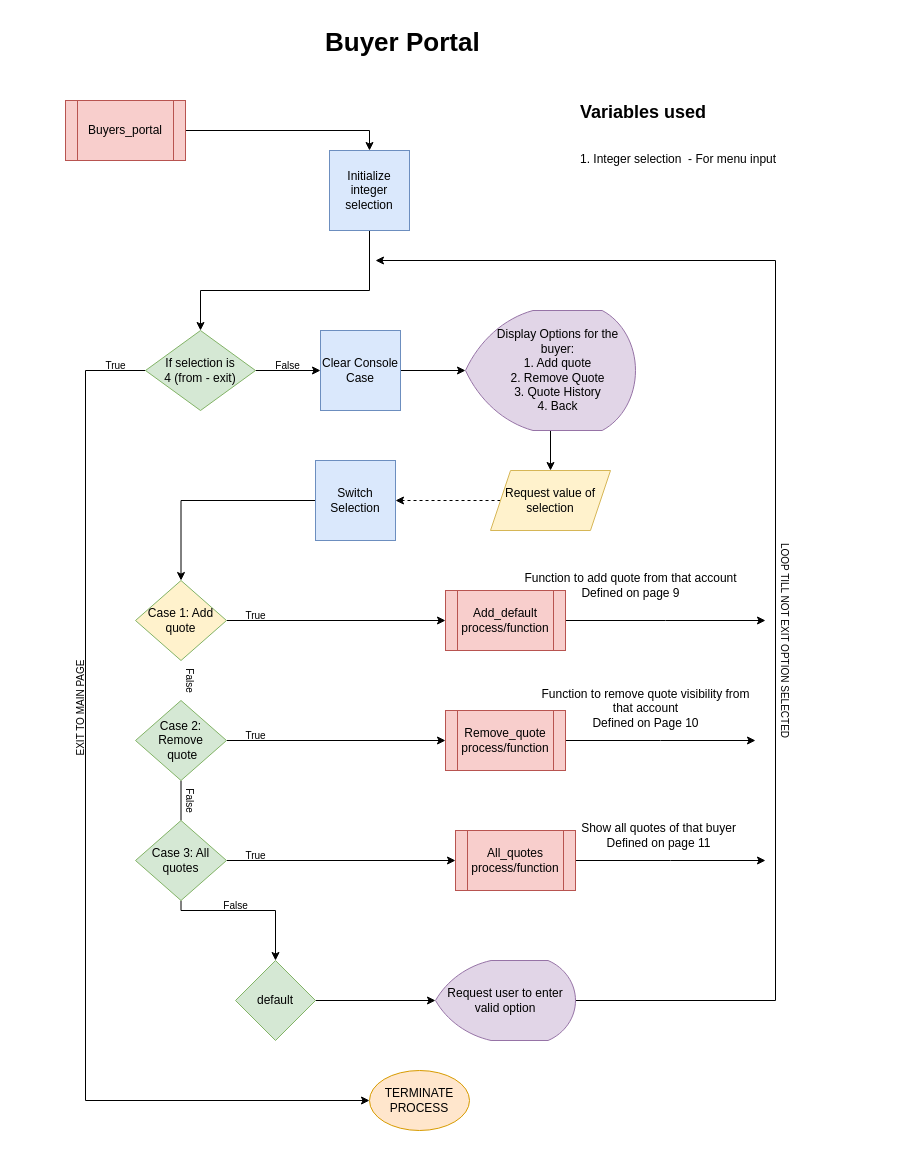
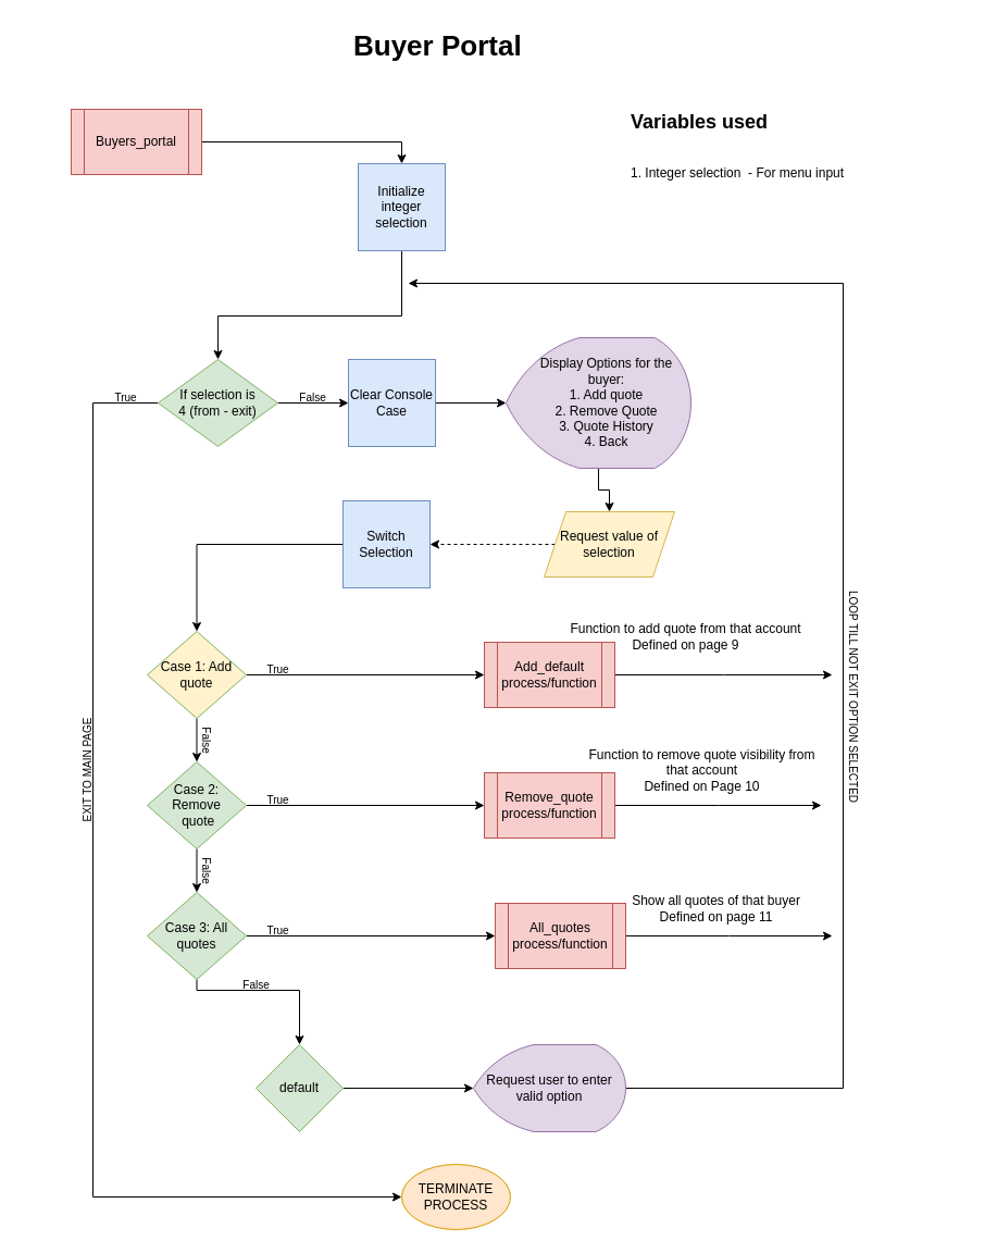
  <mxCell id="0" />
  <mxCell id="1" parent="0" />
  <mxCell id="2" style="edgeStyle=orthogonalEdgeStyle;rounded=0;orthogonalLoop=1;jettySize=auto;html=1;entryX=0.5;entryY=0;entryDx=0;entryDy=0;" parent="1" source="3" target="8" edge="1"><mxGeometry relative="1" as="geometry" /></mxCell>
  <mxCell id="3" value="Buyers_portal" style="shape=process;whiteSpace=wrap;html=1;backgroundOutline=1;fillColor=#f8cecc;strokeColor=#b85450;" parent="1" vertex="1"><mxGeometry x="65" y="100" width="120" height="60" as="geometry" /></mxCell>
  <mxCell id="4" style="edgeStyle=orthogonalEdgeStyle;rounded=0;orthogonalLoop=1;jettySize=auto;html=1;" parent="1" source="6" target="12" edge="1"><mxGeometry relative="1" as="geometry" /></mxCell>
  <mxCell id="5" style="edgeStyle=orthogonalEdgeStyle;rounded=0;orthogonalLoop=1;jettySize=auto;html=1;entryX=0;entryY=0.5;entryDx=0;entryDy=0;entryPerimeter=0;fontSize=26;" parent="1" source="6" target="36" edge="1"><mxGeometry relative="1" as="geometry"><Array as="points"><mxPoint x="85" y="370" /><mxPoint x="85" y="1100" /></Array></mxGeometry></mxCell>
  <mxCell id="6" value="If selection is 4 (from - exit)" style="rhombus;whiteSpace=wrap;html=1;spacingLeft=15;spacingRight=15;fillColor=#d5e8d4;strokeColor=#82b366;" parent="1" vertex="1"><mxGeometry x="145" y="330" width="110" height="80" as="geometry" /></mxCell>
  <mxCell id="7" style="edgeStyle=orthogonalEdgeStyle;rounded=0;orthogonalLoop=1;jettySize=auto;html=1;entryX=0.5;entryY=0;entryDx=0;entryDy=0;fontSize=26;" parent="1" source="8" target="6" edge="1"><mxGeometry relative="1" as="geometry"><Array as="points"><mxPoint x="369" y="290" /><mxPoint x="200" y="290" /></Array></mxGeometry></mxCell>
  <mxCell id="8" value="Initialize integer selection" style="whiteSpace=wrap;html=1;aspect=fixed;fillColor=#dae8fc;strokeColor=#6c8ebf;" parent="1" vertex="1"><mxGeometry x="329" y="150" width="80" height="80" as="geometry" /></mxCell>
  <mxCell id="9" value="" style="edgeStyle=orthogonalEdgeStyle;rounded=0;orthogonalLoop=1;jettySize=auto;html=1;labelBackgroundColor=none;" parent="1" source="10" target="14" edge="1"><mxGeometry relative="1" as="geometry" /></mxCell>
  <mxCell id="10" value="Display Options for the buyer:&lt;br&gt;1. Add quote&lt;br&gt;2. Remove Quote&lt;br&gt;3. Quote History&lt;br&gt;4. Back" style="strokeWidth=1;html=1;shape=mxgraph.flowchart.display;whiteSpace=wrap;spacingLeft=15;fillColor=#e1d5e7;strokeColor=#9673a6;" parent="1" vertex="1"><mxGeometry x="465" y="310" width="170" height="120" as="geometry" /></mxCell>
  <mxCell id="11" style="edgeStyle=orthogonalEdgeStyle;rounded=0;orthogonalLoop=1;jettySize=auto;html=1;entryX=0;entryY=0.5;entryDx=0;entryDy=0;entryPerimeter=0;labelBackgroundColor=none;" parent="1" source="12" target="10" edge="1"><mxGeometry relative="1" as="geometry" /></mxCell>
  <mxCell id="12" value="Clear Console Case" style="whiteSpace=wrap;html=1;aspect=fixed;strokeWidth=1;fillColor=#dae8fc;strokeColor=#6c8ebf;" parent="1" vertex="1"><mxGeometry x="320" y="330" width="80" height="80" as="geometry" /></mxCell>
  <mxCell id="13" style="edgeStyle=orthogonalEdgeStyle;rounded=0;orthogonalLoop=1;jettySize=auto;html=1;exitX=0;exitY=0.5;exitDx=0;exitDy=0;entryX=1;entryY=0.5;entryDx=0;entryDy=0;labelBackgroundColor=none;dashed=1;" parent="1" source="14" target="16" edge="1"><mxGeometry relative="1" as="geometry" /></mxCell>
- <mxCell id="14" value="Request value of selection" style="shape=parallelogram;perimeter=parallelogramPerimeter;whiteSpace=wrap;html=1;strokeWidth=1;size=0.167;fillColor=#fff2cc;strokeColor=#d6b656;" parent="1" vertex="1"><mxGeometry x="490" y="470" width="120" height="60" as="geometry" /></mxCell>
+ <mxCell id="14" value="Request value of selection" style="shape=parallelogram;perimeter=parallelogramPerimeter;whiteSpace=wrap;html=1;strokeWidth=1;size=0.167;fillColor=#fff2cc;strokeColor=#d6b656;" parent="1" vertex="1"><mxGeometry x="500" y="470" width="120" height="60" as="geometry" /></mxCell>
  <mxCell id="15" style="edgeStyle=orthogonalEdgeStyle;rounded=0;orthogonalLoop=1;jettySize=auto;html=1;entryX=0.5;entryY=0;entryDx=0;entryDy=0;labelBackgroundColor=none;" parent="1" source="16" target="19" edge="1"><mxGeometry relative="1" as="geometry" /></mxCell>
  <mxCell id="16" value="Switch Selection" style="whiteSpace=wrap;html=1;aspect=fixed;strokeWidth=1;fillColor=#dae8fc;strokeColor=#6c8ebf;" parent="1" vertex="1"><mxGeometry x="315" y="460" width="80" height="80" as="geometry" /></mxCell>
  <mxCell id="17" style="edgeStyle=orthogonalEdgeStyle;rounded=0;orthogonalLoop=1;jettySize=auto;html=1;labelBackgroundColor=none;" parent="1" source="19" target="27" edge="1"><mxGeometry relative="1" as="geometry" /></mxCell>
+ <mxCell id="18" value="" style="edgeStyle=orthogonalEdgeStyle;rounded=0;orthogonalLoop=1;jettySize=auto;html=1;labelBackgroundColor=none;" parent="1" source="19" target="22" edge="1"><mxGeometry relative="1" as="geometry" /></mxCell>
  <mxCell id="19" value="Case 1: Add quote" style="rhombus;whiteSpace=wrap;html=1;strokeWidth=1;fillColor=#fff2cc;strokeColor=#82b366;" parent="1" vertex="1"><mxGeometry x="135" y="580" width="91" height="80" as="geometry" /></mxCell>
  <mxCell id="20" style="edgeStyle=orthogonalEdgeStyle;rounded=0;orthogonalLoop=1;jettySize=auto;html=1;entryX=0;entryY=0.5;entryDx=0;entryDy=0;labelBackgroundColor=none;" parent="1" source="22" target="29" edge="1"><mxGeometry relative="1" as="geometry" /></mxCell>
- <mxCell id="21" value="" style="edgeStyle=orthogonalEdgeStyle;rounded=0;orthogonalLoop=1;jettySize=auto;html=1;labelBackgroundColor=none;endArrow=none;" parent="1" source="22" target="25" edge="1"><mxGeometry relative="1" as="geometry" /></mxCell>
+ <mxCell id="21" value="" style="edgeStyle=orthogonalEdgeStyle;rounded=0;orthogonalLoop=1;jettySize=auto;html=1;labelBackgroundColor=none;" parent="1" source="22" target="25" edge="1"><mxGeometry relative="1" as="geometry" /></mxCell>
  <mxCell id="22" value="Case 2: Remove&lt;br&gt;&amp;nbsp;quote" style="rhombus;whiteSpace=wrap;html=1;strokeWidth=1;fillColor=#d5e8d4;strokeColor=#82b366;" parent="1" vertex="1"><mxGeometry x="135" y="700" width="91" height="80" as="geometry" /></mxCell>
  <mxCell id="23" style="edgeStyle=orthogonalEdgeStyle;rounded=0;orthogonalLoop=1;jettySize=auto;html=1;entryX=0;entryY=0.5;entryDx=0;entryDy=0;labelBackgroundColor=none;" parent="1" source="25" target="31" edge="1"><mxGeometry relative="1" as="geometry" /></mxCell>
  <mxCell id="24" style="edgeStyle=orthogonalEdgeStyle;rounded=0;orthogonalLoop=1;jettySize=auto;html=1;entryX=0.5;entryY=0;entryDx=0;entryDy=0;labelBackgroundColor=none;" parent="1" source="25" target="33" edge="1"><mxGeometry relative="1" as="geometry"><Array as="points"><mxPoint x="180" y="910" /><mxPoint x="275" y="910" /></Array></mxGeometry></mxCell>
  <mxCell id="25" value="Case 3: All quotes" style="rhombus;whiteSpace=wrap;html=1;strokeWidth=1;fillColor=#d5e8d4;strokeColor=#82b366;" parent="1" vertex="1"><mxGeometry x="135" y="820" width="91" height="80" as="geometry" /></mxCell>
  <mxCell id="26" style="edgeStyle=orthogonalEdgeStyle;rounded=0;orthogonalLoop=1;jettySize=auto;html=1;labelBackgroundColor=none;" parent="1" source="27" edge="1"><mxGeometry relative="1" as="geometry"><mxPoint x="765" y="620" as="targetPoint" /></mxGeometry></mxCell>
  <mxCell id="27" value="Add_default process/function" style="shape=process;whiteSpace=wrap;html=1;backgroundOutline=1;strokeWidth=1;fillColor=#f8cecc;strokeColor=#b85450;" parent="1" vertex="1"><mxGeometry x="445" y="590" width="120" height="60" as="geometry" /></mxCell>
  <mxCell id="28" style="edgeStyle=orthogonalEdgeStyle;rounded=0;orthogonalLoop=1;jettySize=auto;html=1;labelBackgroundColor=none;" parent="1" source="29" edge="1"><mxGeometry relative="1" as="geometry"><mxPoint x="755" y="740" as="targetPoint" /></mxGeometry></mxCell>
  <mxCell id="29" value="Remove_quote process/function" style="shape=process;whiteSpace=wrap;html=1;backgroundOutline=1;strokeWidth=1;fillColor=#f8cecc;strokeColor=#b85450;" parent="1" vertex="1"><mxGeometry x="445" y="710" width="120" height="60" as="geometry" /></mxCell>
  <mxCell id="30" style="edgeStyle=orthogonalEdgeStyle;rounded=0;orthogonalLoop=1;jettySize=auto;html=1;labelBackgroundColor=none;" parent="1" source="31" edge="1"><mxGeometry relative="1" as="geometry"><mxPoint x="765" y="860" as="targetPoint" /></mxGeometry></mxCell>
  <mxCell id="31" value="All_quotes&lt;br&gt;process/function" style="shape=process;whiteSpace=wrap;html=1;backgroundOutline=1;strokeWidth=1;fillColor=#f8cecc;strokeColor=#b85450;" parent="1" vertex="1"><mxGeometry x="455" y="830" width="120" height="60" as="geometry" /></mxCell>
  <mxCell id="32" value="" style="edgeStyle=orthogonalEdgeStyle;rounded=0;orthogonalLoop=1;jettySize=auto;html=1;labelBackgroundColor=none;entryX=0;entryY=0.5;entryDx=0;entryDy=0;entryPerimeter=0;" parent="1" source="33" target="35" edge="1"><mxGeometry relative="1" as="geometry"><mxPoint x="395" y="1000" as="targetPoint" /></mxGeometry></mxCell>
  <mxCell id="33" value="default" style="rhombus;whiteSpace=wrap;html=1;strokeWidth=1;fillColor=#d5e8d4;strokeColor=#82b366;" parent="1" vertex="1"><mxGeometry x="235" y="960" width="80" height="80" as="geometry" /></mxCell>
  <mxCell id="34" style="edgeStyle=orthogonalEdgeStyle;rounded=0;orthogonalLoop=1;jettySize=auto;html=1;labelBackgroundColor=none;" parent="1" source="35" edge="1"><mxGeometry relative="1" as="geometry"><mxPoint x="375" y="260" as="targetPoint" /><Array as="points"><mxPoint x="775" y="1000" /><mxPoint x="775" y="260" /><mxPoint x="375" y="260" /></Array></mxGeometry></mxCell>
  <mxCell id="35" value="Request user to enter valid option" style="strokeWidth=1;html=1;shape=mxgraph.flowchart.display;whiteSpace=wrap;fillColor=#e1d5e7;strokeColor=#9673a6;" parent="1" vertex="1"><mxGeometry x="435" y="960" width="140" height="80" as="geometry" /></mxCell>
  <mxCell id="36" value="TERMINATE PROCESS" style="strokeWidth=1;html=1;shape=mxgraph.flowchart.start_1;whiteSpace=wrap;fillColor=#ffe6cc;strokeColor=#d79b00;" parent="1" vertex="1"><mxGeometry x="369" y="1070" width="100" height="60" as="geometry" /></mxCell>
  <mxCell id="37" value="&lt;h1 style=&quot;font-size: 26px;&quot;&gt;Buyer Portal&lt;/h1&gt;" style="text;html=1;strokeColor=none;fillColor=none;spacing=5;spacingTop=-20;whiteSpace=wrap;overflow=hidden;rounded=0;fontSize=26;" parent="1" vertex="1"><mxGeometry x="320" y="20" width="190" height="40" as="geometry" /></mxCell>
  <mxCell id="38" value="&lt;h1&gt;&lt;span&gt;&lt;font style=&quot;font-size: 18px&quot;&gt;Variables used&lt;/font&gt;&lt;/span&gt;&lt;/h1&gt;&lt;h1&gt;&lt;span style=&quot;font-size: 12px ; font-weight: 400&quot;&gt;1. Integer selection&amp;nbsp; - For menu input&lt;/span&gt;&lt;/h1&gt;" style="text;html=1;strokeColor=none;fillColor=none;spacing=5;spacingTop=-20;whiteSpace=wrap;overflow=hidden;rounded=0;" parent="1" vertex="1"><mxGeometry x="575" y="90" width="220" height="120" as="geometry" /></mxCell>
  <mxCell id="39" value="&lt;font style=&quot;font-size: 10px&quot;&gt;True&lt;/font&gt;" style="text;html=1;align=center;verticalAlign=middle;resizable=0;points=[];autosize=1;fontSize=26;" parent="1" vertex="1"><mxGeometry x="95" y="340" width="40" height="40" as="geometry" /></mxCell>
  <mxCell id="40" value="&lt;font style=&quot;font-size: 10px&quot;&gt;False&lt;/font&gt;" style="text;html=1;align=center;verticalAlign=middle;resizable=0;points=[];autosize=1;fontSize=26;" parent="1" vertex="1"><mxGeometry x="267" y="340" width="40" height="40" as="geometry" /></mxCell>
  <mxCell id="41" value="&lt;font style=&quot;font-size: 10px&quot;&gt;True&lt;/font&gt;" style="text;html=1;align=center;verticalAlign=middle;resizable=0;points=[];autosize=1;fontSize=26;" parent="1" vertex="1"><mxGeometry x="235" y="590" width="40" height="40" as="geometry" /></mxCell>
  <mxCell id="42" value="&lt;font style=&quot;font-size: 10px&quot;&gt;True&lt;/font&gt;" style="text;html=1;align=center;verticalAlign=middle;resizable=0;points=[];autosize=1;fontSize=26;" parent="1" vertex="1"><mxGeometry x="235" y="710" width="40" height="40" as="geometry" /></mxCell>
  <mxCell id="43" value="&lt;font style=&quot;font-size: 10px&quot;&gt;True&lt;/font&gt;" style="text;html=1;align=center;verticalAlign=middle;resizable=0;points=[];autosize=1;fontSize=26;" parent="1" vertex="1"><mxGeometry x="235" y="830" width="40" height="40" as="geometry" /></mxCell>
  <mxCell id="44" value="&lt;font style=&quot;font-size: 10px&quot;&gt;EXIT TO MAIN PAGE&lt;br&gt;&lt;/font&gt;" style="text;html=1;align=center;verticalAlign=middle;resizable=0;points=[];autosize=1;fontSize=26;rotation=270;" parent="1" vertex="1"><mxGeometry x="20" y="688" width="110" height="40" as="geometry" /></mxCell>
  <mxCell id="45" value="&lt;font style=&quot;font-size: 10px&quot;&gt;False&lt;/font&gt;" style="text;html=1;align=center;verticalAlign=middle;resizable=0;points=[];autosize=1;fontSize=26;rotation=90;" parent="1" vertex="1"><mxGeometry x="175" y="660" width="40" height="40" as="geometry" /></mxCell>
  <mxCell id="46" value="&lt;font style=&quot;font-size: 10px&quot;&gt;False&lt;/font&gt;" style="text;html=1;align=center;verticalAlign=middle;resizable=0;points=[];autosize=1;fontSize=26;rotation=90;" parent="1" vertex="1"><mxGeometry x="175" y="780" width="40" height="40" as="geometry" /></mxCell>
  <mxCell id="47" value="&lt;font style=&quot;font-size: 10px&quot;&gt;False&lt;/font&gt;" style="text;html=1;align=center;verticalAlign=middle;resizable=0;points=[];autosize=1;fontSize=26;" parent="1" vertex="1"><mxGeometry x="215" y="880" width="40" height="40" as="geometry" /></mxCell>
  <mxCell id="48" value="&lt;font style=&quot;font-size: 10px&quot;&gt;LOOP TILL NOT EXIT OPTION SELECTED&lt;br&gt;&lt;/font&gt;" style="text;html=1;align=center;verticalAlign=middle;resizable=0;points=[];autosize=1;fontSize=26;rotation=90;" parent="1" vertex="1"><mxGeometry x="685" y="620" width="210" height="40" as="geometry" /></mxCell>
  <mxCell id="49" value="Function to add quote from that account&lt;br&gt;Defined on page 9" style="text;html=1;align=center;verticalAlign=middle;resizable=0;points=[];autosize=1;" vertex="1" parent="1"><mxGeometry x="515" y="570" width="230" height="30" as="geometry" /></mxCell>
  <mxCell id="50" value="Function to remove quote visibility from&lt;br&gt;that account&lt;br&gt;Defined on Page 10" style="text;html=1;align=center;verticalAlign=middle;resizable=0;points=[];autosize=1;" vertex="1" parent="1"><mxGeometry x="535" y="683" width="220" height="50" as="geometry" /></mxCell>
  <mxCell id="51" value="Show all quotes of that buyer&lt;br&gt;Defined on page 11" style="text;html=1;align=center;verticalAlign=middle;resizable=0;points=[];autosize=1;" vertex="1" parent="1"><mxGeometry x="573" y="820" width="170" height="30" as="geometry" /></mxCell>
